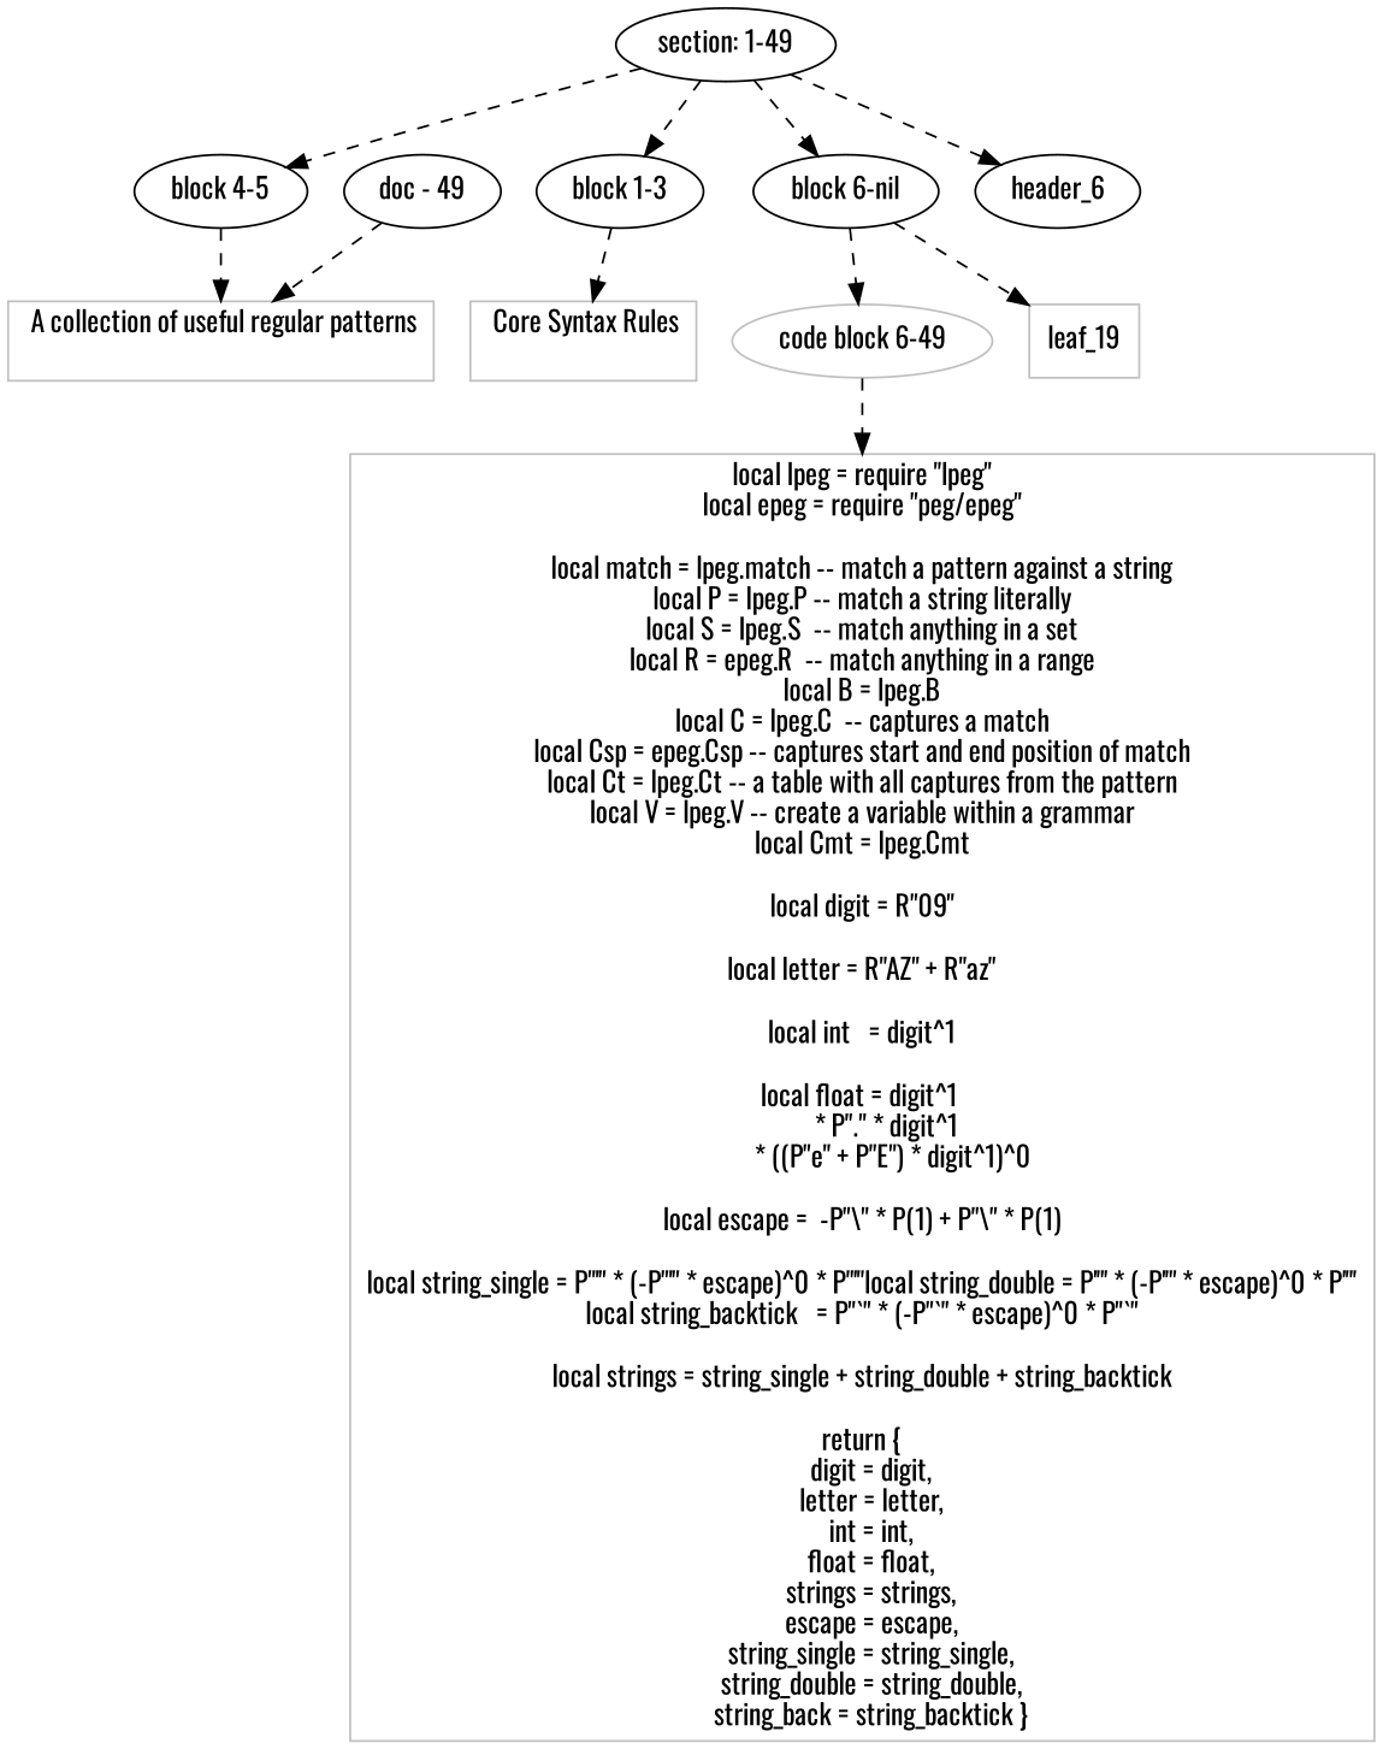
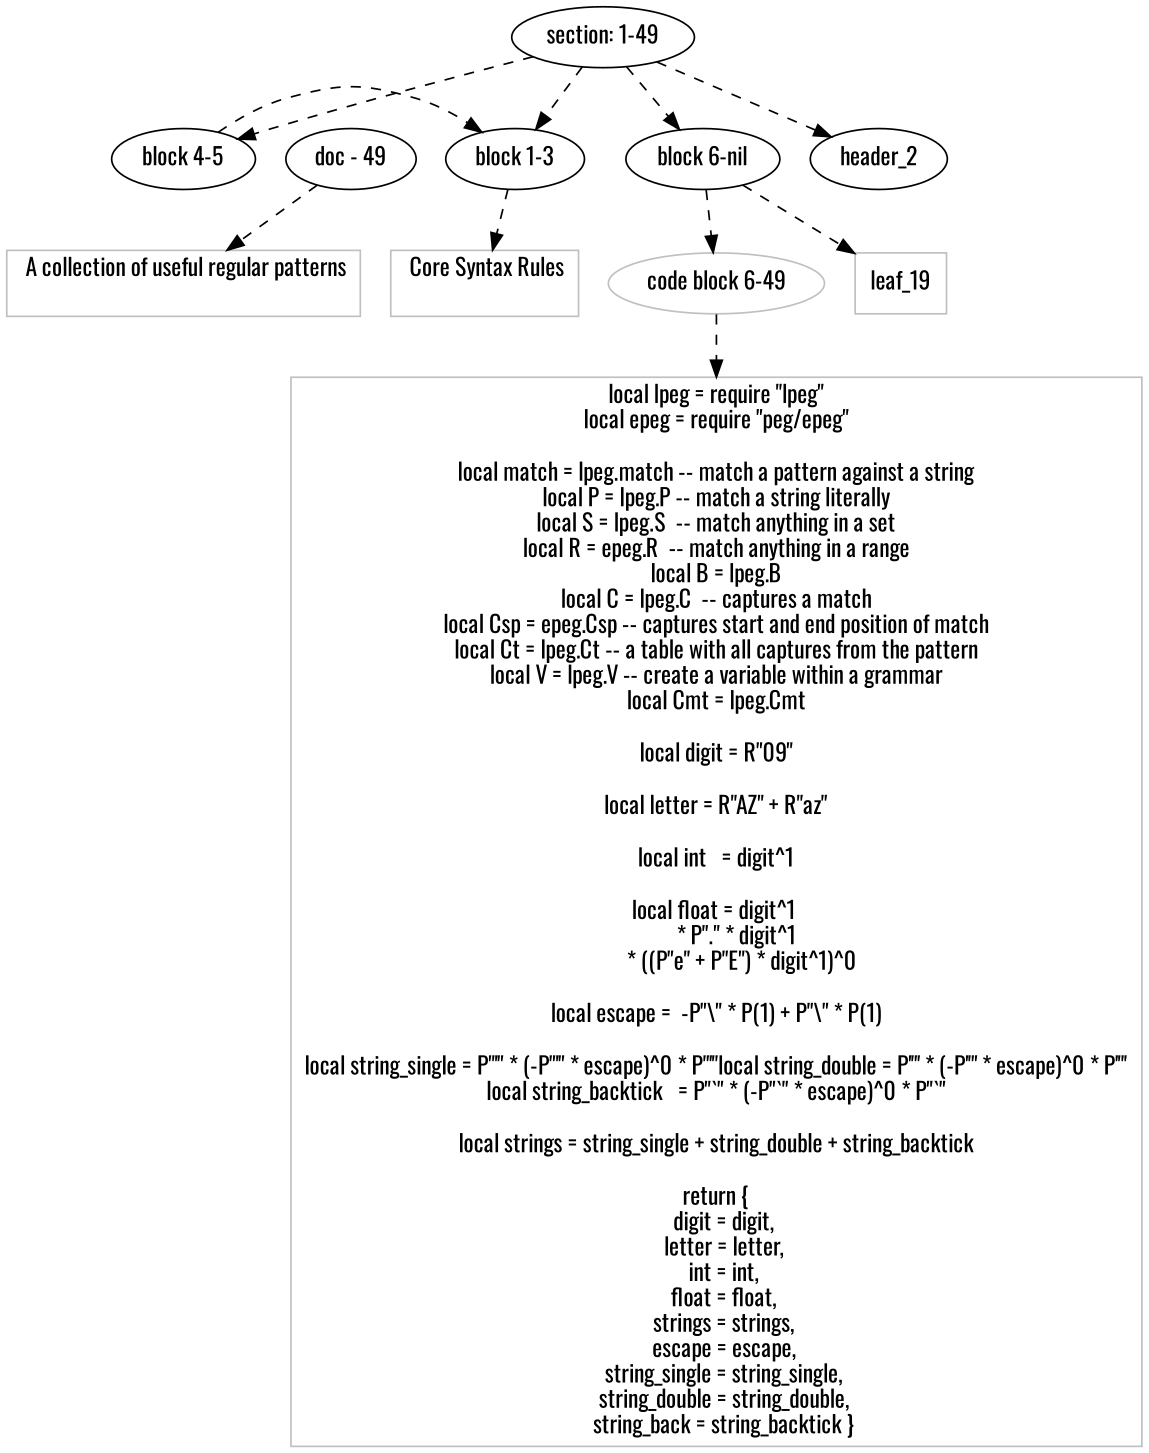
  digraph {
    fontname=Oswald
    node [fontname=Oswald]
    edge [fontname=Oswald style=dashed]
    n1 [label="section: 1-49"]
-   header_2 [label=header_6]
+   header_2
    n3 [label="block 1-3"]
    n4 [label="block 4-5"]
    n5 [label="block 6-nil"]
    n6 [color=Gray label="code block 6-49"]
    n7 [color=Gray label=" Core Syntax Rules\n\n" shape=rectangle]
    n8 [color=Gray label=" A collection of useful regular patterns\n\n" shape=rectangle]
    n9 [color=Gray label=leaf_19 shape=rectangle]
    n10 [color=Gray label="local lpeg = require \"lpeg\"\nlocal epeg = require \"peg/epeg\"\n\nlocal match = lpeg.match -- match a pattern against a string\nlocal P = lpeg.P -- match a string literally\nlocal S = lpeg.S  -- match anything in a set\nlocal R = epeg.R  -- match anything in a range\nlocal B = lpeg.B\nlocal C = lpeg.C  -- captures a match\nlocal Csp = epeg.Csp -- captures start and end position of match\nlocal Ct = lpeg.Ct -- a table with all captures from the pattern\nlocal V = lpeg.V -- create a variable within a grammar\nlocal Cmt = lpeg.Cmt\n\nlocal digit = R\"09\"\n\nlocal letter = R\"AZ\" + R\"az\"\n\nlocal int   = digit^1\n\nlocal float = digit^1 \n         * P\".\" * digit^1 \n          * ((P\"e\" + P\"E\") * digit^1)^0\n\nlocal escape =  -P\"\\\" * P(1) + P\"\\\" * P(1)\n\nlocal string_single = P\"'\" * (-P\"'\" * escape)^0 * P\"'\"local string_double = P'\"' * (-P'\"' * escape)^0 * P'\"'\nlocal string_backtick   = P\"`\" * (-P\"`\" * escape)^0 * P\"`\"\n\nlocal strings = string_single + string_double + string_backtick\n\nreturn {\n   digit = digit,\n   letter = letter,\n   int = int,\n   float = float,\n   strings = strings,\n   escape = escape,\n   string_single = string_single,\n   string_double = string_double,\n   string_back = string_backtick }\n" shape=rectangle]
    n11 [label="doc - 49"]
    subgraph sub_1 {
      rank=same
      n1
    }
    subgraph sub_2 {
      rank=same
      header_2
      n3
      n4
      n5
    }
    subgraph sub_3 {
      rank=same
      n6
    }
    n1 -> header_2
    n1 -> n3
    n1 -> n4
    n1 -> n5
    n3 -> n7
-   n4 -> n8
+   n4 -> n3
    n5 -> n6
    n5 -> n9
    n6 -> n10
    n11 -> n8
  }
